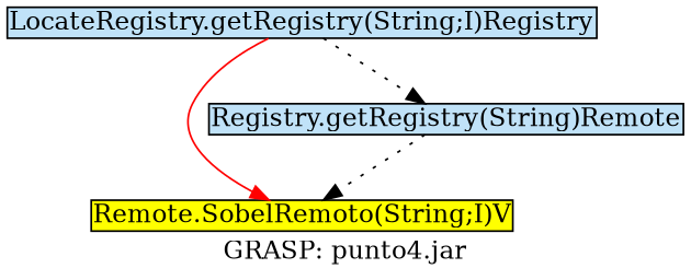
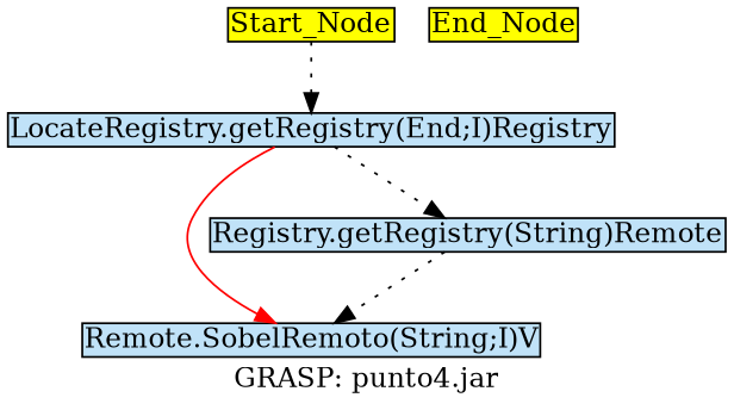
  digraph {
    label="GRASP: punto4.jar"
    node [fillcolor="#c0e2f8" margin=0.02 shape=box style=filled]
    edge [color=black style=dotted]
-   "LocateRegistry.getRegistry(String;I)Registry" [height=0 width=0]
-   "Remote.SobelRemoto(String;I)V" [fillcolor=yellow height=0 width=0]
+   Start_Node [fillcolor=yellow height=0 width=0]
+   "LocateRegistry.getRegistry(String;I)Registry" [height=0 width=0 label="LocateRegistry.getRegistry(End;I)Registry"]
+   "Remote.SobelRemoto(String;I)V" [height=0 width=0]
    n4 [height=0 label="Registry.getRegistry(String)Remote" width=0]
+   End_Node [fillcolor=yellow height=0 width=0]
+   Start_Node -> "LocateRegistry.getRegistry(String;I)Registry"
    "LocateRegistry.getRegistry(String;I)Registry" -> "Remote.SobelRemoto(String;I)V" [color=red style=solid]
    "LocateRegistry.getRegistry(String;I)Registry" -> n4
    n4 -> "Remote.SobelRemoto(String;I)V"
  }
